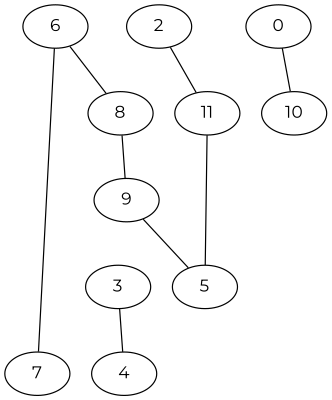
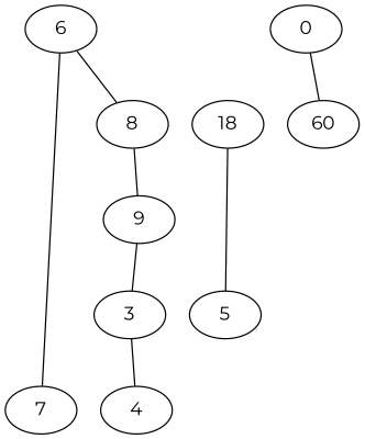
  strict graph {
    fontname=Montserrat
    node [fontname=Montserrat weight=0]
    edge [fontname=Montserrat weight=0]
    6
    7
    8
    9
    3
-   2
-   11
+   11 [label=18]
    5
    4
    0
-   10
+   10 [label=60]
    6 -- 7
    6 -- 8
    8 -- 9
-   9 -- 5
+   9 -- 3
    3 -- 4
-   2 -- 11
    11 -- 5
    0 -- 10
  }
